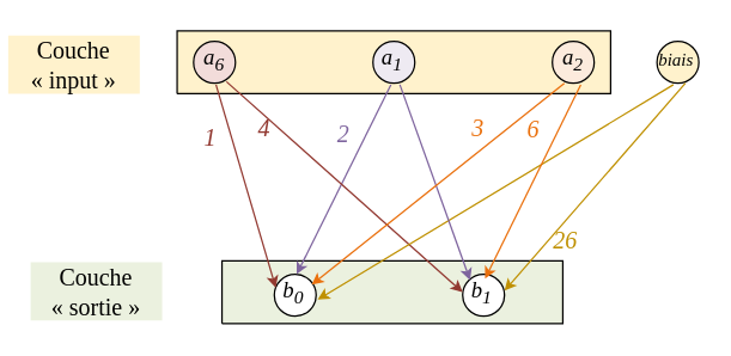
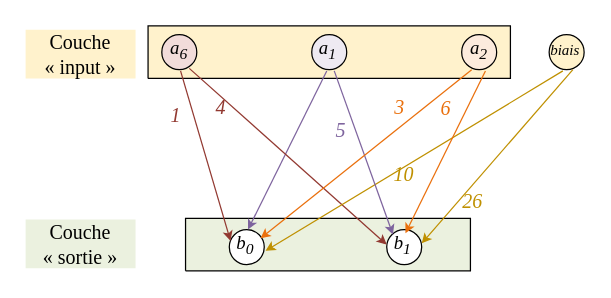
  <mxCell id="0" />
  <mxCell id="1" parent="0" />
  <mxCell id="2" style="vsdxID=165;fillColor=#fff2cc;gradientColor=none;shape=stencil(nZBLDoAgDERP0z3SIyjew0SURgSD+Lu9kMZoXLhwN9O+tukAlrNpJg1SzDH4QW/URgNYgZTkjA4UkwJUgGXng+6DX1zLfmoymdXo17xh5zmRJ6Q42BWCfc2oJfdAr+Yv+AP9Cb7OJ3H/2JG1HNGz/84klThPVCc=);strokeColor=#000000;labelBackgroundColor=none;rounded=0;html=1;whiteSpace=wrap;" vertex="1" parent="1"><mxGeometry x="118" y="20" width="290" height="42" as="geometry" /></mxCell>
  <mxCell id="3" value="&lt;p style=&quot;align:center;margin-left:0;margin-right:0;margin-top:0px;margin-bottom:0px;text-indent:0;valign:middle;direction:ltr;&quot;&gt;&lt;font style=&quot;font-size:15px;font-family:Cambria Math;color:#000000;direction:ltr;letter-spacing:0px;line-height:120%;opacity:1&quot;&gt;&lt;i&gt;a&lt;/i&gt;&lt;/font&gt;&lt;font style=&quot;font-size:15px;font-family:Cambria Math;color:#000000;direction:ltr;letter-spacing:0px;line-height:120%;opacity:1&quot;&gt;&lt;i&gt;&lt;sub&gt;6&lt;/sub&gt;&lt;/i&gt;&lt;/font&gt;&lt;font style=&quot;font-size:15px;font-family:Cambria Math;color:#000000;direction:ltr;letter-spacing:0px;line-height:120%;opacity:1&quot;&gt;&lt;br/&gt;&lt;/font&gt;&lt;/p&gt;" style="verticalAlign=middle;align=center;vsdxID=166;fillColor=#f2dcda;gradientColor=none;shape=stencil(vVHLDsIgEPwajiQI6RfU+h8bu22JCGRB2/69kG1iazx58DazM/vIjjBtmiCi0CplCjecbZ8nYc5Ca+snJJsLEqYTph0C4Ujh4XvmEaqzont41gkL96naodXKrGF6YSfQtUi0OXXDVlqPfJNP6usotUhYbJIUMmQb/GGrAxpRljVycDBuc1hKM2LclX8/7H9nFfB+82Cd45T2+mcspcSRmu4F);spacingTop=-3;spacingBottom=-1;spacingLeft=-3;spacingRight=-3;labelBackgroundColor=none;rounded=0;html=1;whiteSpace=wrap;" vertex="1" parent="1"><mxGeometry x="129" y="27" width="28" height="28" as="geometry" /></mxCell>
  <mxCell id="4" value="&lt;p style=&quot;align:center;margin-left:0;margin-right:0;margin-top:0px;margin-bottom:0px;text-indent:0;valign:middle;direction:ltr;&quot;&gt;&lt;font style=&quot;font-size:15px;font-family:Cambria Math;color:#000000;direction:ltr;letter-spacing:0px;line-height:120%;opacity:1&quot;&gt;&lt;i&gt;a&lt;/i&gt;&lt;/font&gt;&lt;font style=&quot;font-size:15px;font-family:Cambria Math;color:#000000;direction:ltr;letter-spacing:0px;line-height:120%;opacity:1&quot;&gt;&lt;i&gt;&lt;sub&gt;2&lt;br/&gt;&lt;/sub&gt;&lt;/i&gt;&lt;/font&gt;&lt;/p&gt;" style="verticalAlign=middle;align=center;vsdxID=167;fillColor=#fcebdd;gradientColor=none;shape=stencil(vVHLDsIgEPwajiQI6RfU+h8bu22JCGRB2/69kG1iazx58DazM/vIjjBtmiCi0CplCjecbZ8nYc5Ca+snJJsLEqYTph0C4Ujh4XvmEaqzont41gkL96naodXKrGF6YSfQtUi0OXXDVlqPfJNP6usotUhYbJIUMmQb/GGrAxpRljVycDBuc1hKM2LclX8/7H9nFfB+82Cd45T2+mcspcSRmu4F);spacingTop=-3;spacingBottom=-1;spacingLeft=-3;spacingRight=-3;labelBackgroundColor=none;rounded=0;html=1;whiteSpace=wrap;" vertex="1" parent="1"><mxGeometry x="369" y="27" width="28" height="28" as="geometry" /></mxCell>
  <mxCell id="5" value="&lt;p style=&quot;align:center;margin-left:0;margin-right:0;margin-top:0px;margin-bottom:0px;text-indent:0;valign:middle;direction:ltr;&quot;&gt;&lt;font style=&quot;font-size:15px;font-family:Cambria Math;color:#000000;direction:ltr;letter-spacing:0px;line-height:120%;opacity:1&quot;&gt;&lt;i&gt;a&lt;/i&gt;&lt;/font&gt;&lt;font style=&quot;font-size:15px;font-family:Cambria Math;color:#000000;direction:ltr;letter-spacing:0px;line-height:120%;opacity:1&quot;&gt;&lt;i&gt;&lt;sub&gt;1&lt;/sub&gt;&lt;/i&gt;&lt;/font&gt;&lt;font style=&quot;font-size:15px;font-family:Cambria Math;color:#000000;direction:ltr;letter-spacing:0px;line-height:120%;opacity:1&quot;&gt;&lt;i&gt;&lt;br/&gt;&lt;/i&gt;&lt;/font&gt;&lt;/p&gt;" style="verticalAlign=middle;align=center;vsdxID=168;fillColor=#eeeaf2;gradientColor=none;shape=stencil(vVHLDsIgEPwajiQI6RfU+h8bu22JCGRB2/69kG1iazx58DazM/vIjjBtmiCi0CplCjecbZ8nYc5Ca+snJJsLEqYTph0C4Ujh4XvmEaqzont41gkL96naodXKrGF6YSfQtUi0OXXDVlqPfJNP6usotUhYbJIUMmQb/GGrAxpRljVycDBuc1hKM2LclX8/7H9nFfB+82Cd45T2+mcspcSRmu4F);spacingTop=-3;spacingBottom=-1;spacingLeft=-3;spacingRight=-1;labelBackgroundColor=none;rounded=0;html=1;whiteSpace=wrap;" vertex="1" parent="1"><mxGeometry x="249" y="27" width="28" height="28" as="geometry" /></mxCell>
  <mxCell id="6" style="vsdxID=169;fillColor=#ebf1df;gradientColor=none;shape=stencil(nZBLDoAgDERP0z3SIyjew0SURgSD+Lu9kMZoXLhwN9O+tukAlrNpJg1SzDH4QW/URgNYgZTkjA4UkwJUgGXng+6DX1zLfmoymdXo17xh5zmRJ6Q42BWCfc2oJfdAr+Yv+AP9Cb7OJ3H/2JG1HNGz/84klThPVCc=);strokeColor=#000000;labelBackgroundColor=none;rounded=0;html=1;whiteSpace=wrap;" vertex="1" parent="1"><mxGeometry x="148" y="174" width="228" height="42" as="geometry" /></mxCell>
  <mxCell id="7" value="&lt;p style=&quot;align:center;margin-left:0;margin-right:0;margin-top:0px;margin-bottom:0px;text-indent:0;valign:middle;direction:ltr;&quot;&gt;&lt;font style=&quot;font-size:15px;font-family:Cambria Math;color:#000000;direction:ltr;letter-spacing:0px;line-height:120%;opacity:1&quot;&gt;&lt;i&gt;b&lt;/i&gt;&lt;/font&gt;&lt;font style=&quot;font-size:15px;font-family:Cambria Math;color:#000000;direction:ltr;letter-spacing:0px;line-height:120%;opacity:1&quot;&gt;&lt;i&gt;&lt;sub&gt;0&lt;/sub&gt;&lt;/i&gt;&lt;/font&gt;&lt;font style=&quot;font-size:15px;font-family:Cambria Math;color:#000000;direction:ltr;letter-spacing:0px;line-height:120%;opacity:1&quot;&gt;&lt;i&gt;&lt;br/&gt;&lt;/i&gt;&lt;/font&gt;&lt;/p&gt;" style="verticalAlign=middle;align=center;vsdxID=170;fillColor=#FFFFFF;gradientColor=none;shape=stencil(vVHLDsIgEPwajiQI6RfU+h8bu22JCGRB2/69kG1iazx58DazM/vIjjBtmiCi0CplCjecbZ8nYc5Ca+snJJsLEqYTph0C4Ujh4XvmEaqzont41gkL96naodXKrGF6YSfQtUi0OXXDVlqPfJNP6usotUhYbJIUMmQb/GGrAxpRljVycDBuc1hKM2LclX8/7H9nFfB+82Cd45T2+mcspcSRmu4F);spacingTop=-3;spacingBottom=-1;spacingLeft=-3;spacingRight=-1;labelBackgroundColor=none;rounded=0;html=1;whiteSpace=wrap;" vertex="1" parent="1"><mxGeometry x="183" y="183" width="28" height="28" as="geometry" /></mxCell>
  <mxCell id="8" value="&lt;p style=&quot;align:center;margin-left:0;margin-right:0;margin-top:0px;margin-bottom:0px;text-indent:0;valign:middle;direction:ltr;&quot;&gt;&lt;font style=&quot;font-size:12px;font-family:Cambria Math;color:#000000;direction:ltr;letter-spacing:0px;line-height:120%;opacity:1&quot;&gt;&lt;i&gt;biais&lt;/i&gt;&lt;/font&gt;&lt;font style=&quot;font-size:12px;font-family:Cambria Math;color:#000000;direction:ltr;letter-spacing:0px;line-height:120%;opacity:1&quot;&gt;&lt;br/&gt;&lt;/font&gt;&lt;/p&gt;" style="verticalAlign=middle;align=center;vsdxID=177;fillColor=#fff2cc;gradientColor=none;shape=stencil(vVHLDsIgEPwajiQI6RfU+h8bu22JCGRB2/69kG1iazx58DazM/vIjjBtmiCi0CplCjecbZ8nYc5Ca+snJJsLEqYTph0C4Ujh4XvmEaqzont41gkL96naodXKrGF6YSfQtUi0OXXDVlqPfJNP6usotUhYbJIUMmQb/GGrAxpRljVycDBuc1hKM2LclX8/7H9nFfB+82Cd45T2+mcspcSRmu4F);spacingTop=-3;spacingBottom=-1;spacingLeft=-3;spacingRight=-1;labelBackgroundColor=none;rounded=0;html=1;whiteSpace=wrap;" vertex="1" parent="1"><mxGeometry x="439" y="27" width="28" height="28" as="geometry" /></mxCell>
  <mxCell id="9" value="&lt;p style=&quot;align:center;margin-left:0;margin-right:0;margin-top:0px;margin-bottom:0px;text-indent:0;valign:middle;direction:ltr;&quot;&gt;&lt;font style=&quot;font-size:15px;font-family:Cambria Math;color:#000000;direction:ltr;letter-spacing:0px;line-height:120%;opacity:1&quot;&gt;&lt;i&gt;b&lt;/i&gt;&lt;/font&gt;&lt;font style=&quot;font-size:15px;font-family:Cambria Math;color:#000000;direction:ltr;letter-spacing:0px;line-height:120%;opacity:1&quot;&gt;&lt;i&gt;&lt;sub&gt;1&lt;/sub&gt;&lt;/i&gt;&lt;/font&gt;&lt;font style=&quot;font-size:15px;font-family:Cambria Math;color:#000000;direction:ltr;letter-spacing:0px;line-height:120%;opacity:1&quot;&gt;&lt;i&gt;&lt;br/&gt;&lt;/i&gt;&lt;/font&gt;&lt;/p&gt;" style="verticalAlign=middle;align=center;vsdxID=180;fillColor=#FFFFFF;gradientColor=none;shape=stencil(vVHLDsIgEPwajiQI6RfU+h8bu22JCGRB2/69kG1iazx58DazM/vIjjBtmiCi0CplCjecbZ8nYc5Ca+snJJsLEqYTph0C4Ujh4XvmEaqzont41gkL96naodXKrGF6YSfQtUi0OXXDVlqPfJNP6usotUhYbJIUMmQb/GGrAxpRljVycDBuc1hKM2LclX8/7H9nFfB+82Cd45T2+mcspcSRmu4F);spacingTop=-3;spacingBottom=-1;spacingLeft=-3;spacingRight=-1;labelBackgroundColor=none;rounded=0;html=1;whiteSpace=wrap;" vertex="1" parent="1"><mxGeometry x="309" y="183" width="28" height="28" as="geometry" /></mxCell>
- <mxCell id="10" value="&lt;font style=&quot;font-size:16px;font-family:Calibri;color:#000000;direction:ltr;letter-spacing:0px;line-height:120%;opacity:1&quot;&gt;Couche&lt;br/&gt;« input »&lt;br/&gt;&lt;/font&gt;" style="verticalAlign=middle;align=center;vsdxID=189;fillColor=#fff2cc;gradientColor=none;shape=stencil(nZBLDoAgDERP0z3SIyjew0SURgSD+Lu9kMZoXLhwN9O+tukAlrNpJg1SzDH4QW/URgNYgZTkjA4UkwJUgGXng+6DX1zLfmoymdXo17xh5zmRJ6Q42BWCfc2oJfdAr+Yv+AP9Cb7OJ3H/2JG1HNGz/84klThPVCc=);strokeColor=none;labelBackgroundColor=none;rounded=0;html=1;whiteSpace=wrap;" vertex="1" parent="1"><mxGeometry x="5" y="23" width="88" height="39" as="geometry" /></mxCell>
+ <mxCell id="10" value="&lt;font style=&quot;font-size:16px;font-family:Calibri;color:#000000;direction:ltr;letter-spacing:0px;line-height:120%;opacity:1&quot;&gt;Couche&lt;br/&gt;« input »&lt;br/&gt;&lt;/font&gt;" style="verticalAlign=middle;align=center;vsdxID=189;fillColor=#fff2cc;gradientColor=none;shape=stencil(nZBLDoAgDERP0z3SIyjew0SURgSD+Lu9kMZoXLhwN9O+tukAlrNpJg1SzDH4QW/URgNYgZTkjA4UkwJUgGXng+6DX1zLfmoymdXo17xh5zmRJ6Q42BWCfc2oJfdAr+Yv+AP9Cb7OJ3H/2JG1HNGz/84klThPVCc=);strokeColor=none;labelBackgroundColor=none;rounded=0;html=1;whiteSpace=wrap;" vertex="1" parent="1"><mxGeometry x="20" y="23" width="88" height="39" as="geometry" /></mxCell>
  <mxCell id="11" value="&lt;font style=&quot;font-size:16px;font-family:Calibri;color:#000000;direction:ltr;letter-spacing:0px;line-height:120%;opacity:1&quot;&gt;Couche &lt;br/&gt;« sortie »&lt;br/&gt;&lt;/font&gt;" style="verticalAlign=middle;align=center;vsdxID=190;fillColor=#ebf1df;gradientColor=none;shape=stencil(nZBLDoAgDERP0z3SIyjew0SURgSD+Lu9kMZoXLhwN9O+tukAlrNpJg1SzDH4QW/URgNYgZTkjA4UkwJUgGXng+6DX1zLfmoymdXo17xh5zmRJ6Q42BWCfc2oJfdAr+Yv+AP9Cb7OJ3H/2JG1HNGz/84klThPVCc=);strokeColor=none;labelBackgroundColor=none;rounded=0;html=1;whiteSpace=wrap;" vertex="1" parent="1"><mxGeometry x="20" y="175" width="88" height="39" as="geometry" /></mxCell>
  <mxCell id="12" style="vsdxID=173;edgeStyle=none;startArrow=none;endArrow=classic;startSize=5;endSize=5;strokeColor=#7e649e;spacingTop=0;spacingBottom=0;spacingLeft=0;spacingRight=0;verticalAlign=middle;html=1;labelBackgroundColor=#ffffff;rounded=0;" edge="1" parent="1"><mxGeometry relative="1" as="geometry"><Array as="points" /><mxPoint x="261" y="56" as="sourcePoint" /><mxPoint x="198" y="183" as="targetPoint" /></mxGeometry></mxCell>
  <mxCell id="13" style="vsdxID=172;edgeStyle=none;startArrow=none;endArrow=classic;startSize=5;endSize=5;strokeColor=#923931;spacingTop=0;spacingBottom=0;spacingLeft=0;spacingRight=0;verticalAlign=middle;html=1;labelBackgroundColor=#ffffff;rounded=0;" edge="1" parent="1"><mxGeometry relative="1" as="geometry"><Array as="points" /><mxPoint x="151" y="54" as="sourcePoint" /><mxPoint x="309" y="195" as="targetPoint" /></mxGeometry></mxCell>
  <mxCell id="14" style="vsdxID=171;edgeStyle=none;startArrow=none;endArrow=classic;startSize=5;endSize=5;strokeColor=#923931;spacingTop=0;spacingBottom=0;spacingLeft=0;spacingRight=0;verticalAlign=middle;html=1;labelBackgroundColor=#ffffff;rounded=0;" edge="1" parent="1"><mxGeometry relative="1" as="geometry"><Array as="points" /><mxPoint x="144" y="56" as="sourcePoint" /><mxPoint x="184" y="192" as="targetPoint" /></mxGeometry></mxCell>
  <mxCell id="15" style="vsdxID=178;edgeStyle=none;startArrow=none;endArrow=classic;startSize=5;endSize=5;strokeColor=#bf9000;spacingTop=0;spacingBottom=0;spacingLeft=0;spacingRight=0;verticalAlign=middle;html=1;labelBackgroundColor=#ffffff;rounded=0;" edge="1" parent="1"><mxGeometry relative="1" as="geometry"><Array as="points" /><mxPoint x="450" y="56" as="sourcePoint" /><mxPoint x="212" y="200" as="targetPoint" /></mxGeometry></mxCell>
  <mxCell id="16" style="vsdxID=181;edgeStyle=none;startArrow=none;endArrow=classic;startSize=5;endSize=5;strokeColor=#7e649e;spacingTop=0;spacingBottom=0;spacingLeft=0;spacingRight=0;verticalAlign=middle;html=1;labelBackgroundColor=#ffffff;rounded=0;" edge="1" parent="1"><mxGeometry relative="1" as="geometry"><Array as="points" /><mxPoint x="267" y="56" as="sourcePoint" /><mxPoint x="314" y="187" as="targetPoint" /></mxGeometry></mxCell>
  <mxCell id="17" style="vsdxID=185;edgeStyle=none;startArrow=none;endArrow=classic;startSize=5;endSize=5;strokeColor=#bf9000;spacingTop=0;spacingBottom=0;spacingLeft=0;spacingRight=0;verticalAlign=middle;html=1;labelBackgroundColor=#ffffff;rounded=0;" edge="1" parent="1"><mxGeometry relative="1" as="geometry"><Array as="points" /><mxPoint x="458" y="55" as="sourcePoint" /><mxPoint x="337" y="194" as="targetPoint" /></mxGeometry></mxCell>
  <mxCell id="18" style="vsdxID=184;edgeStyle=none;startArrow=none;endArrow=classic;startSize=5;endSize=5;strokeColor=#ea700d;spacingTop=0;spacingBottom=0;spacingLeft=0;spacingRight=0;verticalAlign=middle;html=1;labelBackgroundColor=#ffffff;rounded=0;" edge="1" parent="1"><mxGeometry relative="1" as="geometry"><Array as="points" /><mxPoint x="388" y="56" as="sourcePoint" /><mxPoint x="324" y="186" as="targetPoint" /></mxGeometry></mxCell>
  <mxCell id="19" style="vsdxID=183;edgeStyle=none;startArrow=none;endArrow=classic;startSize=5;endSize=5;strokeColor=#ea700d;spacingTop=0;spacingBottom=0;spacingLeft=0;spacingRight=0;verticalAlign=middle;html=1;labelBackgroundColor=#ffffff;rounded=0;" edge="1" parent="1"><mxGeometry relative="1" as="geometry"><Array as="points" /><mxPoint x="377" y="55" as="sourcePoint" /><mxPoint x="208" y="190" as="targetPoint" /></mxGeometry></mxCell>
  <mxCell id="20" value="&lt;p style=&quot;align:center;margin-left:0;margin-right:0;margin-top:0px;margin-bottom:0px;text-indent:0;valign:middle;direction:ltr;&quot;&gt;&lt;font style=&quot;font-size:16px;font-family:Calibri;color:#923931;direction:ltr;letter-spacing:0px;line-height:120%;opacity:1&quot;&gt;&lt;i&gt;1&lt;br/&gt;&lt;/i&gt;&lt;/font&gt;&lt;/p&gt;" style="verticalAlign=middle;align=center;vsdxID=174;fillColor=none;gradientColor=none;shape=stencil(nZBLDoAgDERP0z3SIyjew0SURgSD+Lu9kMZoXLhwN9O+tukAlrNpJg1SzDH4QW/URgNYgZTkjA4UkwJUgGXng+6DX1zLfmoymdXo17xh5zmRJ6Q42BWCfc2oJfdAr+Yv+AP9Cb7OJ3H/2JG1HNGz/84klThPVCc=);strokeColor=none;labelBackgroundColor=none;rounded=0;html=1;whiteSpace=wrap;" vertex="1" parent="1"><mxGeometry x="122" y="80" width="37" height="22" as="geometry" /></mxCell>
  <mxCell id="21" value="&lt;p style=&quot;align:center;margin-left:0;margin-right:0;margin-top:0px;margin-bottom:0px;text-indent:0;valign:middle;direction:ltr;&quot;&gt;&lt;font style=&quot;font-size:16px;font-family:Calibri;color:#923931;direction:ltr;letter-spacing:0px;line-height:120%;opacity:1&quot;&gt;&lt;i&gt;4&lt;br/&gt;&lt;/i&gt;&lt;/font&gt;&lt;/p&gt;" style="verticalAlign=middle;align=center;vsdxID=175;fillColor=none;gradientColor=none;shape=stencil(nZBLDoAgDERP0z3SIyjew0SURgSD+Lu9kMZoXLhwN9O+tukAlrNpJg1SzDH4QW/URgNYgZTkjA4UkwJUgGXng+6DX1zLfmoymdXo17xh5zmRJ6Q42BWCfc2oJfdAr+Yv+AP9Cb7OJ3H/2JG1HNGz/84klThPVCc=);strokeColor=none;labelBackgroundColor=none;rounded=0;html=1;whiteSpace=wrap;" vertex="1" parent="1"><mxGeometry x="158" y="74" width="37" height="22" as="geometry" /></mxCell>
- <mxCell id="24" value="&lt;p style=&quot;align:center;margin-left:0;margin-right:0;margin-top:0px;margin-bottom:0px;text-indent:0;valign:middle;direction:ltr;&quot;&gt;&lt;font style=&quot;font-size:16px;font-family:Calibri;color:#7e649e;direction:ltr;letter-spacing:0px;line-height:120%;opacity:1&quot;&gt;&lt;i&gt;2&lt;br/&gt;&lt;/i&gt;&lt;/font&gt;&lt;/p&gt;" style="verticalAlign=middle;align=center;vsdxID=182;fillColor=none;gradientColor=none;shape=stencil(nZBLDoAgDERP0z3SIyjew0SURgSD+Lu9kMZoXLhwN9O+tukAlrNpJg1SzDH4QW/URgNYgZTkjA4UkwJUgGXng+6DX1zLfmoymdXo17xh5zmRJ6Q42BWCfc2oJfdAr+Yv+AP9Cb7OJ3H/2JG1HNGz/84klThPVCc=);strokeColor=none;labelBackgroundColor=none;rounded=0;html=1;whiteSpace=wrap;" vertex="1" parent="1"><mxGeometry x="211" y="78" width="37" height="22" as="geometry" /></mxCell>
+ <mxCell id="22" value="&lt;p style=&quot;align:center;margin-left:0;margin-right:0;margin-top:0px;margin-bottom:0px;text-indent:0;valign:middle;direction:ltr;&quot;&gt;&lt;font style=&quot;font-size:16px;font-family:Calibri;color:#7e649e;direction:ltr;letter-spacing:0px;line-height:120%;opacity:1&quot;&gt;&lt;i&gt;5&lt;/i&gt;&lt;/font&gt;&lt;font style=&quot;font-size:16px;font-family:Themed;color:#7e649e;direction:ltr;letter-spacing:0px;line-height:120%;opacity:1&quot;&gt;&lt;i&gt;&lt;sub&gt;&lt;br/&gt;&lt;/sub&gt;&lt;/i&gt;&lt;/font&gt;&lt;/p&gt;" style="verticalAlign=middle;align=center;vsdxID=176;fillColor=none;gradientColor=none;shape=stencil(nZBLDoAgDERP0z3SIyjew0SURgSD+Lu9kMZoXLhwN9O+tukAlrNpJg1SzDH4QW/URgNYgZTkjA4UkwJUgGXng+6DX1zLfmoymdXo17xh5zmRJ6Q42BWCfc2oJfdAr+Yv+AP9Cb7OJ3H/2JG1HNGz/84klThPVCc=);strokeColor=none;labelBackgroundColor=none;rounded=0;html=1;whiteSpace=wrap;" vertex="1" parent="1"><mxGeometry x="254" y="99" width="37" height="14" as="geometry" /></mxCell>
+ <mxCell id="23" value="&lt;p style=&quot;align:center;margin-left:0;margin-right:0;margin-top:0px;margin-bottom:0px;text-indent:0;valign:middle;direction:ltr;&quot;&gt;&lt;font style=&quot;font-size:16px;font-family:Calibri;color:#bf9000;direction:ltr;letter-spacing:0px;line-height:120%;opacity:1&quot;&gt;&lt;i&gt;10&lt;/i&gt;&lt;/font&gt;&lt;font style=&quot;font-size:16px;font-family:Themed;color:#bf9000;direction:ltr;letter-spacing:0px;line-height:120%;opacity:1&quot;&gt;&lt;i&gt;&lt;sub&gt;&lt;br/&gt;&lt;/sub&gt;&lt;/i&gt;&lt;/font&gt;&lt;/p&gt;" style="verticalAlign=middle;align=center;vsdxID=179;fillColor=none;gradientColor=none;shape=stencil(nZBLDoAgDERP0z3SIyjew0SURgSD+Lu9kMZoXLhwN9O+tukAlrNpJg1SzDH4QW/URgNYgZTkjA4UkwJUgGXng+6DX1zLfmoymdXo17xh5zmRJ6Q42BWCfc2oJfdAr+Yv+AP9Cb7OJ3H/2JG1HNGz/84klThPVCc=);strokeColor=none;labelBackgroundColor=none;rounded=0;html=1;whiteSpace=wrap;" vertex="1" parent="1"><mxGeometry x="302" y="131" width="42" height="22" as="geometry" /></mxCell>
  <mxCell id="25" value="&lt;p style=&quot;align:center;margin-left:0;margin-right:0;margin-top:0px;margin-bottom:0px;text-indent:0;valign:middle;direction:ltr;&quot;&gt;&lt;font style=&quot;font-size:16px;font-family:Calibri;color:#bf9000;direction:ltr;letter-spacing:0px;line-height:120%;opacity:1&quot;&gt;&lt;i&gt;26&lt;/i&gt;&lt;/font&gt;&lt;font style=&quot;font-size:16px;font-family:Themed;color:#bf9000;direction:ltr;letter-spacing:0px;line-height:120%;opacity:1&quot;&gt;&lt;i&gt;&lt;sub&gt;&lt;br/&gt;&lt;/sub&gt;&lt;/i&gt;&lt;/font&gt;&lt;/p&gt;" style="verticalAlign=middle;align=center;vsdxID=186;fillColor=none;gradientColor=none;shape=stencil(nZBLDoAgDERP0z3SIyjew0SURgSD+Lu9kMZoXLhwN9O+tukAlrNpJg1SzDH4QW/URgNYgZTkjA4UkwJUgGXng+6DX1zLfmoymdXo17xh5zmRJ6Q42BWCfc2oJfdAr+Yv+AP9Cb7OJ3H/2JG1HNGz/84klThPVCc=);strokeColor=none;labelBackgroundColor=none;rounded=0;html=1;whiteSpace=wrap;" vertex="1" parent="1"><mxGeometry x="357" y="152" width="42" height="22" as="geometry" /></mxCell>
  <mxCell id="26" value="&lt;p style=&quot;align:center;margin-left:0;margin-right:0;margin-top:0px;margin-bottom:0px;text-indent:0;valign:middle;direction:ltr;&quot;&gt;&lt;font style=&quot;font-size:16px;font-family:Calibri;color:#ea700d;direction:ltr;letter-spacing:0px;line-height:120%;opacity:1&quot;&gt;&lt;i&gt;3&lt;br/&gt;&lt;/i&gt;&lt;/font&gt;&lt;/p&gt;" style="verticalAlign=middle;align=center;vsdxID=187;fillColor=none;gradientColor=none;shape=stencil(nZBLDoAgDERP0z3SIyjew0SURgSD+Lu9kMZoXLhwN9O+tukAlrNpJg1SzDH4QW/URgNYgZTkjA4UkwJUgGXng+6DX1zLfmoymdXo17xh5zmRJ6Q42BWCfc2oJfdAr+Yv+AP9Cb7OJ3H/2JG1HNGz/84klThPVCc=);strokeColor=none;labelBackgroundColor=none;rounded=0;html=1;whiteSpace=wrap;" vertex="1" parent="1"><mxGeometry x="301" y="76" width="37" height="17" as="geometry" /></mxCell>
  <mxCell id="27" value="&lt;p style=&quot;align:center;margin-left:0;margin-right:0;margin-top:0px;margin-bottom:0px;text-indent:0;valign:middle;direction:ltr;&quot;&gt;&lt;font style=&quot;font-size:16px;font-family:Calibri;color:#ea700d;direction:ltr;letter-spacing:0px;line-height:120%;opacity:1&quot;&gt;&lt;i&gt;6&lt;br/&gt;&lt;/i&gt;&lt;/font&gt;&lt;/p&gt;" style="verticalAlign=middle;align=center;vsdxID=188;fillColor=none;gradientColor=none;shape=stencil(nZBLDoAgDERP0z3SIyjew0SURgSD+Lu9kMZoXLhwN9O+tukAlrNpJg1SzDH4QW/URgNYgZTkjA4UkwJUgGXng+6DX1zLfmoymdXo17xh5zmRJ6Q42BWCfc2oJfdAr+Yv+AP9Cb7OJ3H/2JG1HNGz/84klThPVCc=);strokeColor=none;labelBackgroundColor=none;rounded=0;html=1;whiteSpace=wrap;" vertex="1" parent="1"><mxGeometry x="338" y="80" width="37" height="12" as="geometry" /></mxCell>
